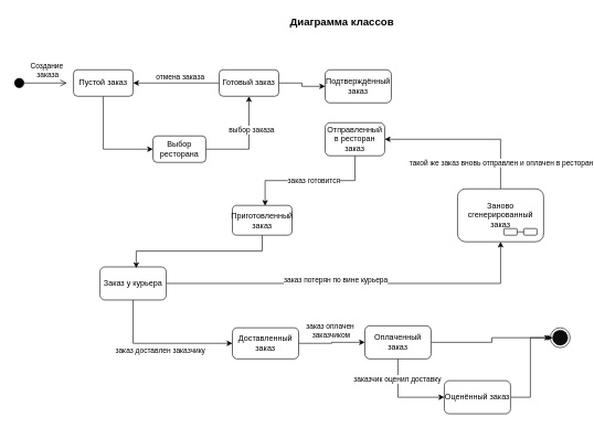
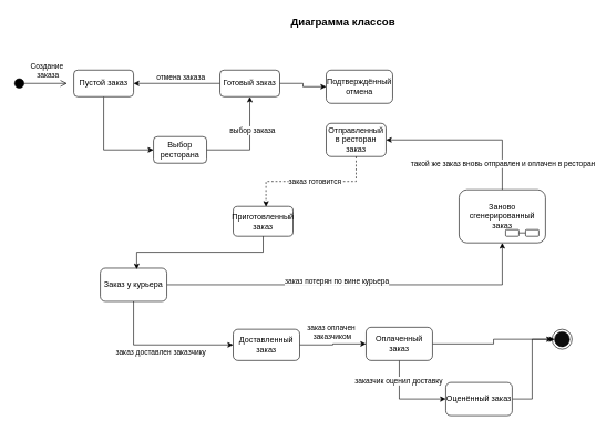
  <mxCell id="0" />
  <mxCell id="1" parent="0" />
  <mxCell id="2" value="&lt;font style=&quot;font-size: 16px;&quot;&gt;Диаграмма классов&lt;/font&gt;" style="text;align=center;fontStyle=1;verticalAlign=middle;spacingLeft=3;spacingRight=3;strokeColor=none;rotatable=0;points=[[0,0.5],[1,0.5]];portConstraint=eastwest;html=1;" vertex="1" parent="1"><mxGeometry x="475" y="20" width="80" height="26" as="geometry" /></mxCell>
  <mxCell id="3" value="" style="html=1;verticalAlign=bottom;startArrow=circle;startFill=1;endArrow=open;startSize=6;endSize=8;curved=0;rounded=0;" edge="1" parent="1"><mxGeometry width="80" relative="1" as="geometry"><mxPoint x="20" y="125" as="sourcePoint" /><mxPoint x="100" y="125" as="targetPoint" /></mxGeometry></mxCell>
  <mxCell id="4" value="Создание&amp;nbsp;&lt;div&gt;заказа&lt;/div&gt;" style="edgeLabel;html=1;align=center;verticalAlign=middle;resizable=0;points=[];" vertex="1" connectable="0" parent="3"><mxGeometry x="0.073" y="-1" relative="1" as="geometry"><mxPoint x="7" y="-21" as="offset" /></mxGeometry></mxCell>
  <mxCell id="5" value="" style="ellipse;whiteSpace=wrap;html=1;aspect=fixed;" vertex="1" parent="1"><mxGeometry x="830" y="495" width="30" height="30" as="geometry" /></mxCell>
  <mxCell id="6" value="" style="ellipse;whiteSpace=wrap;html=1;aspect=fixed;fillColor=#0D0D0D;" vertex="1" parent="1"><mxGeometry x="833.75" y="498.75" width="22.5" height="22.5" as="geometry" /></mxCell>
  <mxCell id="7" style="edgeStyle=orthogonalEdgeStyle;rounded=0;orthogonalLoop=1;jettySize=auto;html=1;exitX=0.5;exitY=1;exitDx=0;exitDy=0;entryX=0;entryY=0.5;entryDx=0;entryDy=0;" edge="1" parent="1" source="8" target="11"><mxGeometry relative="1" as="geometry" /></mxCell>
  <mxCell id="8" value="Пустой заказ" style="rounded=1;whiteSpace=wrap;html=1;" vertex="1" parent="1"><mxGeometry x="110" y="105" width="90" height="40" as="geometry" /></mxCell>
  <mxCell id="9" style="edgeStyle=orthogonalEdgeStyle;rounded=0;orthogonalLoop=1;jettySize=auto;html=1;exitX=1;exitY=0.5;exitDx=0;exitDy=0;entryX=0.5;entryY=1;entryDx=0;entryDy=0;" edge="1" parent="1" source="11" target="15"><mxGeometry relative="1" as="geometry" /></mxCell>
  <mxCell id="10" value="выбор заказа" style="edgeLabel;html=1;align=center;verticalAlign=middle;resizable=0;points=[];" vertex="1" connectable="0" parent="9"><mxGeometry x="0.311" y="-3" relative="1" as="geometry"><mxPoint as="offset" /></mxGeometry></mxCell>
  <mxCell id="11" value="Выбор ресторана" style="rounded=1;whiteSpace=wrap;html=1;" vertex="1" parent="1"><mxGeometry x="230" y="205" width="80" height="40" as="geometry" /></mxCell>
  <mxCell id="12" style="edgeStyle=orthogonalEdgeStyle;rounded=0;orthogonalLoop=1;jettySize=auto;html=1;exitX=0;exitY=0.5;exitDx=0;exitDy=0;entryX=1;entryY=0.5;entryDx=0;entryDy=0;" edge="1" parent="1" source="15" target="8"><mxGeometry relative="1" as="geometry" /></mxCell>
  <mxCell id="13" value="отмена заказа" style="edgeLabel;html=1;align=center;verticalAlign=middle;resizable=0;points=[];" vertex="1" connectable="0" parent="12"><mxGeometry x="0.047" y="-1" relative="1" as="geometry"><mxPoint x="8" y="-9" as="offset" /></mxGeometry></mxCell>
  <mxCell id="14" style="edgeStyle=orthogonalEdgeStyle;rounded=0;orthogonalLoop=1;jettySize=auto;html=1;exitX=1;exitY=0.5;exitDx=0;exitDy=0;entryX=0;entryY=0.5;entryDx=0;entryDy=0;" edge="1" parent="1" source="15" target="16"><mxGeometry relative="1" as="geometry" /></mxCell>
  <mxCell id="15" value="Готовый заказ" style="rounded=1;whiteSpace=wrap;html=1;" vertex="1" parent="1"><mxGeometry x="330" y="105" width="90" height="40" as="geometry" /></mxCell>
- <mxCell id="16" value="Подтверждённый заказ" style="rounded=1;whiteSpace=wrap;html=1;" vertex="1" parent="1"><mxGeometry x="490" y="105" width="100" height="50" as="geometry" /></mxCell>
+ <mxCell id="16" value="Подтверждённый отмена" style="rounded=1;whiteSpace=wrap;html=1;" vertex="1" parent="1"><mxGeometry x="490" y="105" width="100" height="50" as="geometry" /></mxCell>
  <mxCell id="17" value="Отправленный в ресторан заказ" style="rounded=1;whiteSpace=wrap;html=1;" vertex="1" parent="1"><mxGeometry x="490" y="185" width="90" height="50" as="geometry" /></mxCell>
  <mxCell id="18" value="Приготовленный заказ" style="rounded=1;whiteSpace=wrap;html=1;" vertex="1" parent="1"><mxGeometry x="350" y="310" width="90" height="45" as="geometry" /></mxCell>
  <mxCell id="19" style="edgeStyle=orthogonalEdgeStyle;rounded=0;orthogonalLoop=1;jettySize=auto;html=1;exitX=1;exitY=0.5;exitDx=0;exitDy=0;entryX=0.5;entryY=1;entryDx=0;entryDy=0;" edge="1" parent="1" source="23" target="26"><mxGeometry relative="1" as="geometry" /></mxCell>
  <mxCell id="20" value="заказ потерян по вине курьера" style="edgeLabel;html=1;align=center;verticalAlign=middle;resizable=0;points=[];" vertex="1" connectable="0" parent="19"><mxGeometry x="-0.102" y="6" relative="1" as="geometry"><mxPoint as="offset" /></mxGeometry></mxCell>
  <mxCell id="21" style="edgeStyle=orthogonalEdgeStyle;rounded=0;orthogonalLoop=1;jettySize=auto;html=1;exitX=0.5;exitY=1;exitDx=0;exitDy=0;entryX=0;entryY=0.5;entryDx=0;entryDy=0;" edge="1" parent="1" source="23" target="29"><mxGeometry relative="1" as="geometry" /></mxCell>
  <mxCell id="22" value="заказ доставлен заказчику&lt;div&gt;&lt;br&gt;&lt;/div&gt;" style="edgeLabel;html=1;align=center;verticalAlign=middle;resizable=0;points=[];" vertex="1" connectable="0" parent="21"><mxGeometry x="-0.168" y="1" relative="1" as="geometry"><mxPoint x="16" y="18" as="offset" /></mxGeometry></mxCell>
  <mxCell id="23" value="Заказ у курьера" style="rounded=1;whiteSpace=wrap;html=1;" vertex="1" parent="1"><mxGeometry x="150" y="403" width="100" height="50" as="geometry" /></mxCell>
  <mxCell id="24" style="edgeStyle=orthogonalEdgeStyle;rounded=0;orthogonalLoop=1;jettySize=auto;html=1;exitX=0.5;exitY=0;exitDx=0;exitDy=0;entryX=1;entryY=0.5;entryDx=0;entryDy=0;" edge="1" parent="1" source="26" target="17"><mxGeometry relative="1" as="geometry" /></mxCell>
  <mxCell id="25" value="такой же заказ вновь отправлен и оплачен в ресторан" style="edgeLabel;html=1;align=center;verticalAlign=middle;resizable=0;points=[];" vertex="1" connectable="0" parent="24"><mxGeometry x="-0.047" y="-1" relative="1" as="geometry"><mxPoint x="44" y="36" as="offset" /></mxGeometry></mxCell>
  <mxCell id="26" value="Заново сгенерированный заказ" style="rounded=1;whiteSpace=wrap;html=1;" vertex="1" parent="1"><mxGeometry x="690" y="285" width="130" height="80" as="geometry" /></mxCell>
  <mxCell id="27" style="edgeStyle=orthogonalEdgeStyle;rounded=0;orthogonalLoop=1;jettySize=auto;html=1;exitX=1;exitY=0.5;exitDx=0;exitDy=0;entryX=0;entryY=0.5;entryDx=0;entryDy=0;" edge="1" parent="1" source="29" target="33"><mxGeometry relative="1" as="geometry" /></mxCell>
  <mxCell id="28" value="заказ оплачен&amp;nbsp;&lt;div&gt;заказчиком&lt;/div&gt;" style="edgeLabel;html=1;align=center;verticalAlign=middle;resizable=0;points=[];" vertex="1" connectable="0" parent="27"><mxGeometry x="0.015" y="4" relative="1" as="geometry"><mxPoint x="-2" y="-14" as="offset" /></mxGeometry></mxCell>
  <mxCell id="29" value="Доставленный заказ" style="rounded=1;whiteSpace=wrap;html=1;" vertex="1" parent="1"><mxGeometry x="350" y="495" width="100" height="47" as="geometry" /></mxCell>
  <mxCell id="30" style="edgeStyle=orthogonalEdgeStyle;rounded=0;orthogonalLoop=1;jettySize=auto;html=1;exitX=0.5;exitY=1;exitDx=0;exitDy=0;entryX=0;entryY=0.5;entryDx=0;entryDy=0;" edge="1" parent="1" source="33" target="35"><mxGeometry relative="1" as="geometry" /></mxCell>
  <mxCell id="31" value="заказчик оценил доставку" style="edgeLabel;html=1;align=center;verticalAlign=middle;resizable=0;points=[];" vertex="1" connectable="0" parent="30"><mxGeometry x="-0.53" y="-2" relative="1" as="geometry"><mxPoint as="offset" /></mxGeometry></mxCell>
  <mxCell id="32" style="edgeStyle=orthogonalEdgeStyle;rounded=0;orthogonalLoop=1;jettySize=auto;html=1;exitX=1;exitY=0.5;exitDx=0;exitDy=0;entryX=0;entryY=0.5;entryDx=0;entryDy=0;" edge="1" parent="1" source="33" target="6"><mxGeometry relative="1" as="geometry" /></mxCell>
  <mxCell id="33" value="Оплаченный заказ" style="rounded=1;whiteSpace=wrap;html=1;" vertex="1" parent="1"><mxGeometry x="550" y="492" width="100" height="50" as="geometry" /></mxCell>
  <mxCell id="34" style="edgeStyle=orthogonalEdgeStyle;rounded=0;orthogonalLoop=1;jettySize=auto;html=1;exitX=1;exitY=0.5;exitDx=0;exitDy=0;entryX=0;entryY=0.5;entryDx=0;entryDy=0;" edge="1" parent="1" source="35" target="5"><mxGeometry relative="1" as="geometry" /></mxCell>
  <mxCell id="35" value="Оценённый заказ" style="rounded=1;whiteSpace=wrap;html=1;" vertex="1" parent="1"><mxGeometry x="670" y="575" width="100" height="50" as="geometry" /></mxCell>
- <mxCell id="36" style="edgeStyle=orthogonalEdgeStyle;rounded=0;orthogonalLoop=1;jettySize=auto;html=1;exitX=0.5;exitY=1;exitDx=0;exitDy=0;entryX=0.548;entryY=0.013;entryDx=0;entryDy=0;entryPerimeter=0;" edge="1" parent="1" source="17" target="18"><mxGeometry relative="1" as="geometry" /></mxCell>
+ <mxCell id="36" style="edgeStyle=orthogonalEdgeStyle;rounded=0;orthogonalLoop=1;jettySize=auto;html=1;exitX=0.5;exitY=1;exitDx=0;exitDy=0;entryX=0.548;entryY=0.013;entryDx=0;entryDy=0;entryPerimeter=0;dashed=1;" edge="1" parent="1" source="17" target="18"><mxGeometry relative="1" as="geometry" /></mxCell>
  <mxCell id="37" value="заказ готовится" style="edgeLabel;html=1;align=center;verticalAlign=middle;resizable=0;points=[];" vertex="1" connectable="0" parent="36"><mxGeometry x="-0.056" relative="1" as="geometry"><mxPoint as="offset" /></mxGeometry></mxCell>
  <mxCell id="38" style="edgeStyle=orthogonalEdgeStyle;rounded=0;orthogonalLoop=1;jettySize=auto;html=1;exitX=0.5;exitY=1;exitDx=0;exitDy=0;entryX=0.547;entryY=0.034;entryDx=0;entryDy=0;entryPerimeter=0;" edge="1" parent="1" source="18" target="23"><mxGeometry relative="1" as="geometry" /></mxCell>
  <mxCell id="39" style="edgeStyle=orthogonalEdgeStyle;rounded=0;orthogonalLoop=1;jettySize=auto;html=1;exitX=1;exitY=0.5;exitDx=0;exitDy=0;entryX=0;entryY=0.5;entryDx=0;entryDy=0;endArrow=none;endFill=0;" edge="1" parent="1" source="40" target="41"><mxGeometry relative="1" as="geometry" /></mxCell>
  <mxCell id="40" value="" style="rounded=1;whiteSpace=wrap;html=1;" vertex="1" parent="1"><mxGeometry x="760" y="345" width="20" height="10" as="geometry" /></mxCell>
  <mxCell id="41" value="" style="rounded=1;whiteSpace=wrap;html=1;" vertex="1" parent="1"><mxGeometry x="790" y="345" width="20" height="10" as="geometry" /></mxCell>
